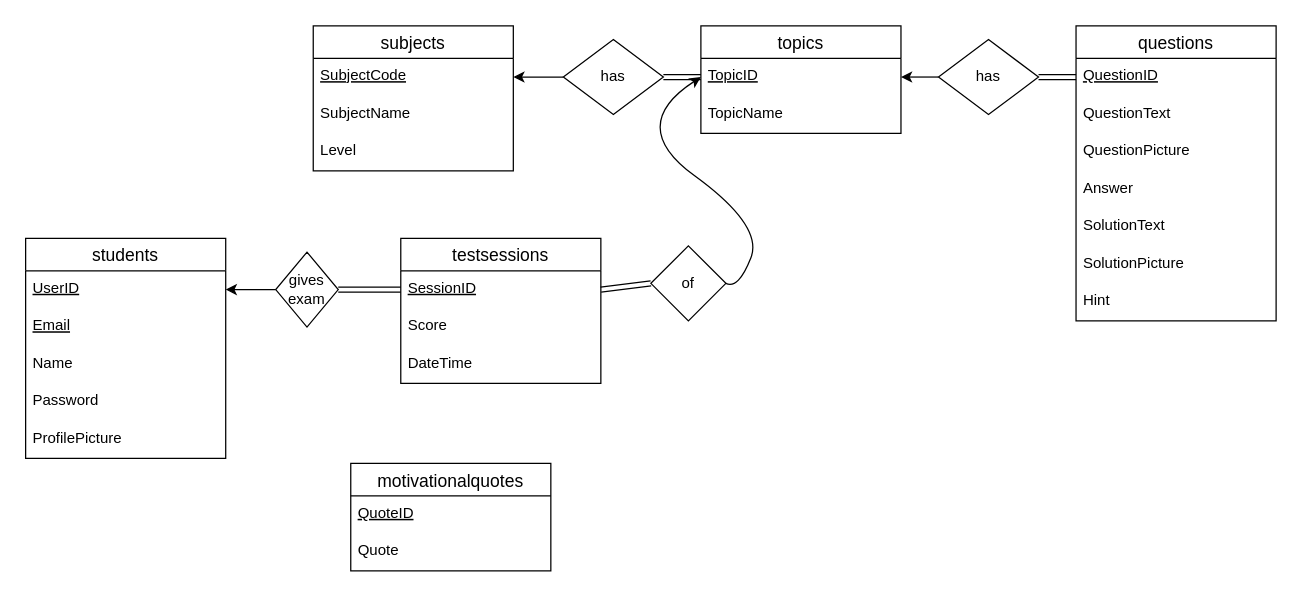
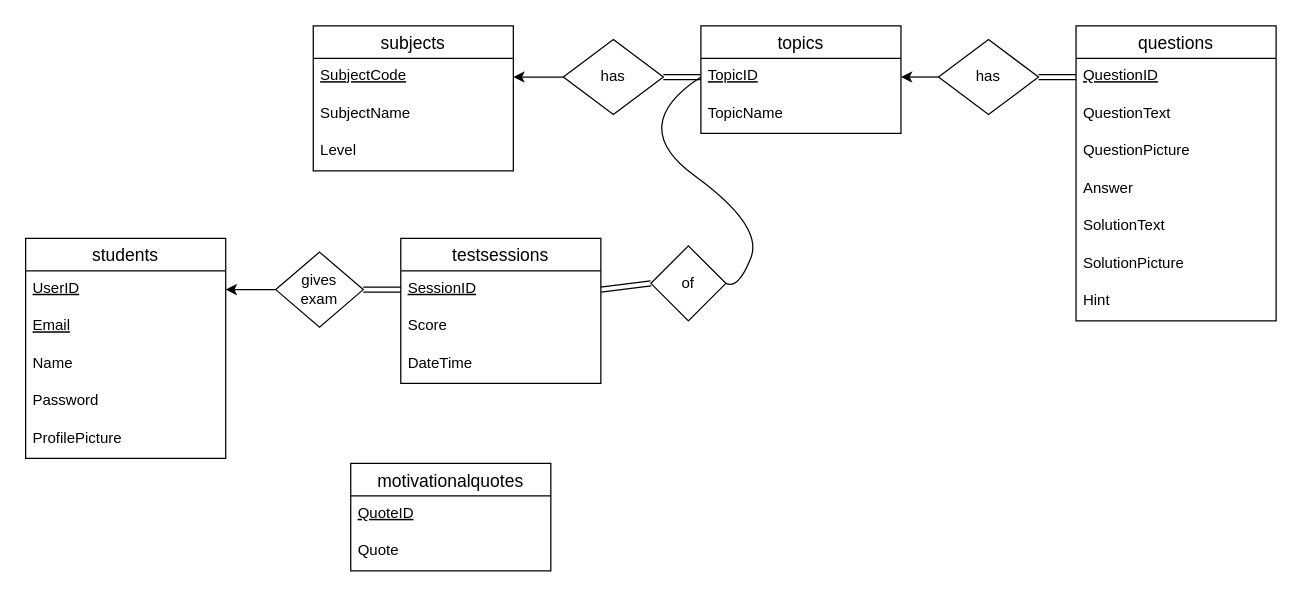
  <mxCell id="0" />
  <mxCell id="1" parent="0" />
  <mxCell id="2" value="students" style="swimlane;fontStyle=0;childLayout=stackLayout;horizontal=1;startSize=26;horizontalStack=0;resizeParent=1;resizeParentMax=0;resizeLast=0;collapsible=1;marginBottom=0;align=center;fontSize=14;" vertex="1" parent="1"><mxGeometry x="20" y="190" width="160" height="176" as="geometry" /></mxCell>
  <mxCell id="3" value="UserID" style="text;strokeColor=none;fillColor=none;spacingLeft=4;spacingRight=4;overflow=hidden;rotatable=0;points=[[0,0.5],[1,0.5]];portConstraint=eastwest;fontSize=12;fontStyle=4" vertex="1" parent="2"><mxGeometry y="26" width="160" height="30" as="geometry" /></mxCell>
  <mxCell id="4" value="Email" style="text;strokeColor=none;fillColor=none;spacingLeft=4;spacingRight=4;overflow=hidden;rotatable=0;points=[[0,0.5],[1,0.5]];portConstraint=eastwest;fontSize=12;fontStyle=4" vertex="1" parent="2"><mxGeometry y="56" width="160" height="30" as="geometry" /></mxCell>
  <mxCell id="5" value="Name" style="text;strokeColor=none;fillColor=none;spacingLeft=4;spacingRight=4;overflow=hidden;rotatable=0;points=[[0,0.5],[1,0.5]];portConstraint=eastwest;fontSize=12;" vertex="1" parent="2"><mxGeometry y="86" width="160" height="30" as="geometry" /></mxCell>
  <mxCell id="6" value="Password" style="text;strokeColor=none;fillColor=none;spacingLeft=4;spacingRight=4;overflow=hidden;rotatable=0;points=[[0,0.5],[1,0.5]];portConstraint=eastwest;fontSize=12;" vertex="1" parent="2"><mxGeometry y="116" width="160" height="30" as="geometry" /></mxCell>
  <mxCell id="7" value="ProfilePicture" style="text;strokeColor=none;fillColor=none;spacingLeft=4;spacingRight=4;overflow=hidden;rotatable=0;points=[[0,0.5],[1,0.5]];portConstraint=eastwest;fontSize=12;" vertex="1" parent="2"><mxGeometry y="146" width="160" height="30" as="geometry" /></mxCell>
  <mxCell id="8" value="subjects" style="swimlane;fontStyle=0;childLayout=stackLayout;horizontal=1;startSize=26;horizontalStack=0;resizeParent=1;resizeParentMax=0;resizeLast=0;collapsible=1;marginBottom=0;align=center;fontSize=14;" vertex="1" parent="1"><mxGeometry x="250" y="20" width="160" height="116" as="geometry" /></mxCell>
  <mxCell id="9" value="SubjectCode" style="text;strokeColor=none;fillColor=none;spacingLeft=4;spacingRight=4;overflow=hidden;rotatable=0;points=[[0,0.5],[1,0.5]];portConstraint=eastwest;fontSize=12;fontStyle=4" vertex="1" parent="8"><mxGeometry y="26" width="160" height="30" as="geometry" /></mxCell>
  <mxCell id="10" value="SubjectName" style="text;strokeColor=none;fillColor=none;spacingLeft=4;spacingRight=4;overflow=hidden;rotatable=0;points=[[0,0.5],[1,0.5]];portConstraint=eastwest;fontSize=12;" vertex="1" parent="8"><mxGeometry y="56" width="160" height="30" as="geometry" /></mxCell>
  <mxCell id="11" value="Level" style="text;strokeColor=none;fillColor=none;spacingLeft=4;spacingRight=4;overflow=hidden;rotatable=0;points=[[0,0.5],[1,0.5]];portConstraint=eastwest;fontSize=12;" vertex="1" parent="8"><mxGeometry y="86" width="160" height="30" as="geometry" /></mxCell>
  <mxCell id="12" value="topics" style="swimlane;fontStyle=0;childLayout=stackLayout;horizontal=1;startSize=26;horizontalStack=0;resizeParent=1;resizeParentMax=0;resizeLast=0;collapsible=1;marginBottom=0;align=center;fontSize=14;" vertex="1" parent="1"><mxGeometry x="560" y="20" width="160" height="86" as="geometry" /></mxCell>
  <mxCell id="13" value="TopicID" style="text;strokeColor=none;fillColor=none;spacingLeft=4;spacingRight=4;overflow=hidden;rotatable=0;points=[[0,0.5],[1,0.5]];portConstraint=eastwest;fontSize=12;fontStyle=4" vertex="1" parent="12"><mxGeometry y="26" width="160" height="30" as="geometry" /></mxCell>
  <mxCell id="14" value="TopicName" style="text;strokeColor=none;fillColor=none;spacingLeft=4;spacingRight=4;overflow=hidden;rotatable=0;points=[[0,0.5],[1,0.5]];portConstraint=eastwest;fontSize=12;" vertex="1" parent="12"><mxGeometry y="56" width="160" height="30" as="geometry" /></mxCell>
  <mxCell id="15" value="has" style="shape=rhombus;perimeter=rhombusPerimeter;whiteSpace=wrap;html=1;align=center;" vertex="1" parent="1"><mxGeometry x="450" y="31" width="80" height="60" as="geometry" /></mxCell>
  <mxCell id="16" value="" style="shape=link;html=1;rounded=0;exitX=1;exitY=0.5;exitDx=0;exitDy=0;entryX=0;entryY=0.5;entryDx=0;entryDy=0;" edge="1" parent="1" source="15" target="13"><mxGeometry relative="1" as="geometry"><mxPoint x="450" y="250" as="sourcePoint" /><mxPoint x="610" y="250" as="targetPoint" /></mxGeometry></mxCell>
  <mxCell id="17" value="" style="endArrow=classic;html=1;rounded=0;entryX=1;entryY=0.5;entryDx=0;entryDy=0;exitX=0;exitY=0.5;exitDx=0;exitDy=0;" edge="1" parent="1" source="15" target="9"><mxGeometry width="50" height="50" relative="1" as="geometry"><mxPoint x="490" y="220" as="sourcePoint" /><mxPoint x="540" y="170" as="targetPoint" /></mxGeometry></mxCell>
  <mxCell id="18" value="questions" style="swimlane;fontStyle=0;childLayout=stackLayout;horizontal=1;startSize=26;horizontalStack=0;resizeParent=1;resizeParentMax=0;resizeLast=0;collapsible=1;marginBottom=0;align=center;fontSize=14;" vertex="1" parent="1"><mxGeometry x="860" y="20" width="160" height="236" as="geometry" /></mxCell>
  <mxCell id="19" value="QuestionID" style="text;strokeColor=none;fillColor=none;spacingLeft=4;spacingRight=4;overflow=hidden;rotatable=0;points=[[0,0.5],[1,0.5]];portConstraint=eastwest;fontSize=12;fontStyle=4" vertex="1" parent="18"><mxGeometry y="26" width="160" height="30" as="geometry" /></mxCell>
  <mxCell id="20" value="QuestionText" style="text;strokeColor=none;fillColor=none;spacingLeft=4;spacingRight=4;overflow=hidden;rotatable=0;points=[[0,0.5],[1,0.5]];portConstraint=eastwest;fontSize=12;" vertex="1" parent="18"><mxGeometry y="56" width="160" height="30" as="geometry" /></mxCell>
  <mxCell id="21" value="QuestionPicture" style="text;strokeColor=none;fillColor=none;spacingLeft=4;spacingRight=4;overflow=hidden;rotatable=0;points=[[0,0.5],[1,0.5]];portConstraint=eastwest;fontSize=12;" vertex="1" parent="18"><mxGeometry y="86" width="160" height="30" as="geometry" /></mxCell>
  <mxCell id="22" value="Answer" style="text;strokeColor=none;fillColor=none;spacingLeft=4;spacingRight=4;overflow=hidden;rotatable=0;points=[[0,0.5],[1,0.5]];portConstraint=eastwest;fontSize=12;" vertex="1" parent="18"><mxGeometry y="116" width="160" height="30" as="geometry" /></mxCell>
  <mxCell id="23" value="SolutionText" style="text;strokeColor=none;fillColor=none;spacingLeft=4;spacingRight=4;overflow=hidden;rotatable=0;points=[[0,0.5],[1,0.5]];portConstraint=eastwest;fontSize=12;" vertex="1" parent="18"><mxGeometry y="146" width="160" height="30" as="geometry" /></mxCell>
  <mxCell id="24" value="SolutionPicture" style="text;strokeColor=none;fillColor=none;spacingLeft=4;spacingRight=4;overflow=hidden;rotatable=0;points=[[0,0.5],[1,0.5]];portConstraint=eastwest;fontSize=12;" vertex="1" parent="18"><mxGeometry y="176" width="160" height="30" as="geometry" /></mxCell>
  <mxCell id="25" value="Hint" style="text;strokeColor=none;fillColor=none;spacingLeft=4;spacingRight=4;overflow=hidden;rotatable=0;points=[[0,0.5],[1,0.5]];portConstraint=eastwest;fontSize=12;" vertex="1" parent="18"><mxGeometry y="206" width="160" height="30" as="geometry" /></mxCell>
  <mxCell id="26" value="has" style="shape=rhombus;perimeter=rhombusPerimeter;whiteSpace=wrap;html=1;align=center;" vertex="1" parent="1"><mxGeometry x="750" y="31" width="80" height="60" as="geometry" /></mxCell>
  <mxCell id="27" value="" style="endArrow=classic;html=1;rounded=0;entryX=1;entryY=0.5;entryDx=0;entryDy=0;exitX=0;exitY=0.5;exitDx=0;exitDy=0;" edge="1" parent="1" source="26" target="13"><mxGeometry width="50" height="50" relative="1" as="geometry"><mxPoint x="570" y="270" as="sourcePoint" /><mxPoint x="620" y="220" as="targetPoint" /></mxGeometry></mxCell>
  <mxCell id="28" value="" style="shape=link;html=1;rounded=0;exitX=1;exitY=0.5;exitDx=0;exitDy=0;entryX=0;entryY=0.5;entryDx=0;entryDy=0;" edge="1" parent="1" source="26" target="19"><mxGeometry width="100" relative="1" as="geometry"><mxPoint x="730" y="200" as="sourcePoint" /><mxPoint x="830" y="200" as="targetPoint" /></mxGeometry></mxCell>
  <mxCell id="29" value="testsessions" style="swimlane;fontStyle=0;childLayout=stackLayout;horizontal=1;startSize=26;horizontalStack=0;resizeParent=1;resizeParentMax=0;resizeLast=0;collapsible=1;marginBottom=0;align=center;fontSize=14;" vertex="1" parent="1"><mxGeometry x="320" y="190" width="160" height="116" as="geometry" /></mxCell>
  <mxCell id="30" value="SessionID" style="text;strokeColor=none;fillColor=none;spacingLeft=4;spacingRight=4;overflow=hidden;rotatable=0;points=[[0,0.5],[1,0.5]];portConstraint=eastwest;fontSize=12;fontStyle=4" vertex="1" parent="29"><mxGeometry y="26" width="160" height="30" as="geometry" /></mxCell>
  <mxCell id="31" value="Score" style="text;strokeColor=none;fillColor=none;spacingLeft=4;spacingRight=4;overflow=hidden;rotatable=0;points=[[0,0.5],[1,0.5]];portConstraint=eastwest;fontSize=12;" vertex="1" parent="29"><mxGeometry y="56" width="160" height="30" as="geometry" /></mxCell>
  <mxCell id="32" value="DateTime" style="text;strokeColor=none;fillColor=none;spacingLeft=4;spacingRight=4;overflow=hidden;rotatable=0;points=[[0,0.5],[1,0.5]];portConstraint=eastwest;fontSize=12;" vertex="1" parent="29"><mxGeometry y="86" width="160" height="30" as="geometry" /></mxCell>
- <mxCell id="33" value="gives&lt;br&gt;exam" style="shape=rhombus;perimeter=rhombusPerimeter;whiteSpace=wrap;html=1;align=center;" vertex="1" parent="1"><mxGeometry x="220" y="201" width="50" height="60" as="geometry" /></mxCell>
+ <mxCell id="33" value="gives&lt;br&gt;exam" style="shape=rhombus;perimeter=rhombusPerimeter;whiteSpace=wrap;html=1;align=center;" vertex="1" parent="1"><mxGeometry x="220" y="201" width="70" height="60" as="geometry" /></mxCell>
  <mxCell id="34" value="" style="endArrow=classic;html=1;rounded=0;entryX=1;entryY=0.5;entryDx=0;entryDy=0;exitX=0;exitY=0.5;exitDx=0;exitDy=0;" edge="1" parent="1" source="33" target="3"><mxGeometry width="50" height="50" relative="1" as="geometry"><mxPoint x="210" y="230" as="sourcePoint" /><mxPoint x="260" y="180" as="targetPoint" /></mxGeometry></mxCell>
  <mxCell id="35" value="of" style="shape=rhombus;perimeter=rhombusPerimeter;whiteSpace=wrap;html=1;align=center;" vertex="1" parent="1"><mxGeometry x="520" y="196" width="60" height="60" as="geometry" /></mxCell>
  <mxCell id="36" value="" style="shape=link;html=1;rounded=0;exitX=1;exitY=0.5;exitDx=0;exitDy=0;entryX=0;entryY=0.5;entryDx=0;entryDy=0;" edge="1" parent="1" source="30" target="35"><mxGeometry width="100" relative="1" as="geometry"><mxPoint x="550" y="300" as="sourcePoint" /><mxPoint x="650" y="300" as="targetPoint" /></mxGeometry></mxCell>
- <mxCell id="37" value="" style="curved=1;endArrow=classic;html=1;rounded=0;exitX=1;exitY=0.5;exitDx=0;exitDy=0;entryX=0;entryY=0.5;entryDx=0;entryDy=0;" edge="1" parent="1" source="35" target="13"><mxGeometry width="50" height="50" relative="1" as="geometry"><mxPoint x="610" y="210" as="sourcePoint" /><mxPoint x="660" y="160" as="targetPoint" /><Array as="points"><mxPoint x="590" y="231" /><mxPoint x="610" y="180" /><mxPoint x="500" y="100" /></Array></mxGeometry></mxCell>
+ <mxCell id="37" value="" style="curved=1;endArrow=none;html=1;rounded=0;exitX=1;exitY=0.5;exitDx=0;exitDy=0;entryX=0;entryY=0.5;entryDx=0;entryDy=0;" edge="1" parent="1" source="35" target="13"><mxGeometry width="50" height="50" relative="1" as="geometry"><mxPoint x="610" y="210" as="sourcePoint" /><mxPoint x="660" y="160" as="targetPoint" /><Array as="points"><mxPoint x="590" y="231" /><mxPoint x="610" y="180" /><mxPoint x="500" y="100" /></Array></mxGeometry></mxCell>
  <mxCell id="38" value="motivationalquotes" style="swimlane;fontStyle=0;childLayout=stackLayout;horizontal=1;startSize=26;horizontalStack=0;resizeParent=1;resizeParentMax=0;resizeLast=0;collapsible=1;marginBottom=0;align=center;fontSize=14;" vertex="1" parent="1"><mxGeometry x="280" y="370" width="160" height="86" as="geometry" /></mxCell>
  <mxCell id="39" value="QuoteID" style="text;strokeColor=none;fillColor=none;spacingLeft=4;spacingRight=4;overflow=hidden;rotatable=0;points=[[0,0.5],[1,0.5]];portConstraint=eastwest;fontSize=12;fontStyle=4" vertex="1" parent="38"><mxGeometry y="26" width="160" height="30" as="geometry" /></mxCell>
  <mxCell id="40" value="Quote" style="text;strokeColor=none;fillColor=none;spacingLeft=4;spacingRight=4;overflow=hidden;rotatable=0;points=[[0,0.5],[1,0.5]];portConstraint=eastwest;fontSize=12;" vertex="1" parent="38"><mxGeometry y="56" width="160" height="30" as="geometry" /></mxCell>
  <mxCell id="41" value="" style="shape=link;html=1;rounded=0;entryX=0;entryY=0.5;entryDx=0;entryDy=0;exitX=1;exitY=0.5;exitDx=0;exitDy=0;" edge="1" parent="1" source="33" target="30"><mxGeometry width="100" relative="1" as="geometry"><mxPoint x="210" y="310" as="sourcePoint" /><mxPoint x="310" y="310" as="targetPoint" /></mxGeometry></mxCell>
